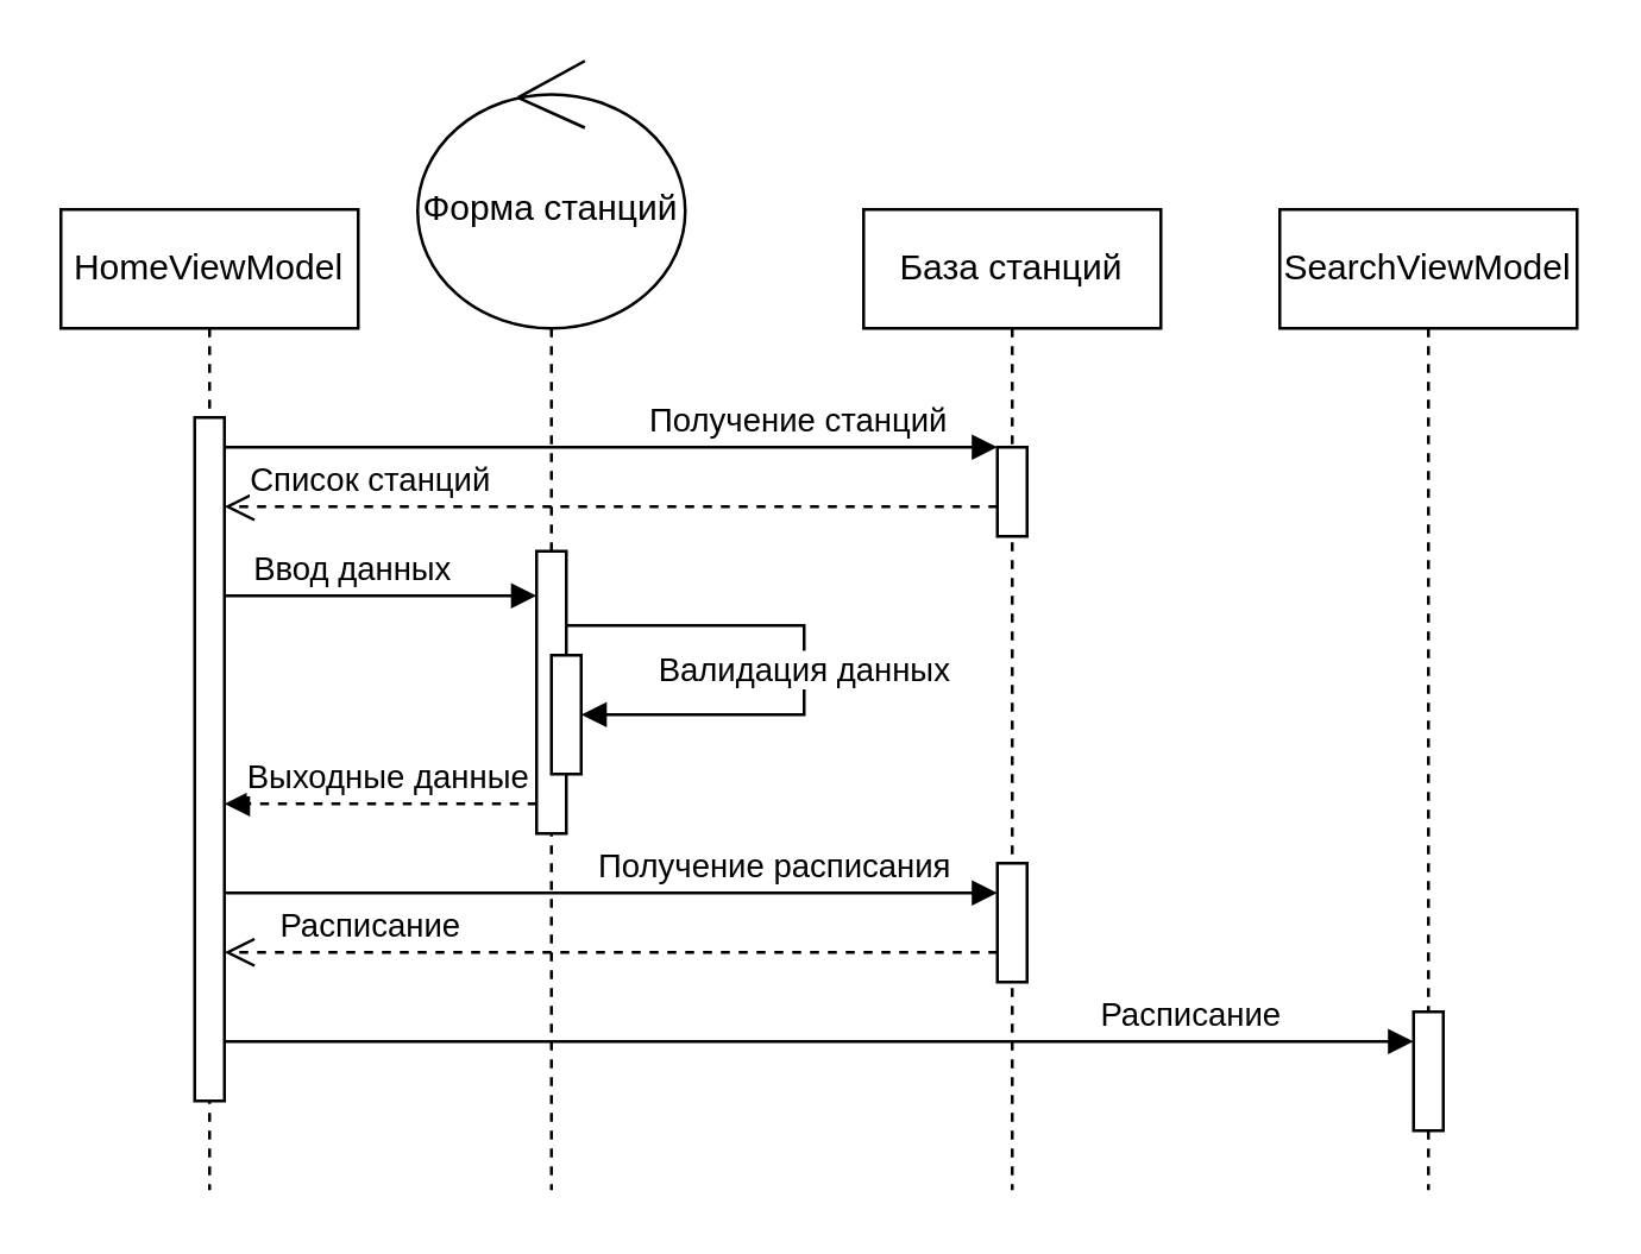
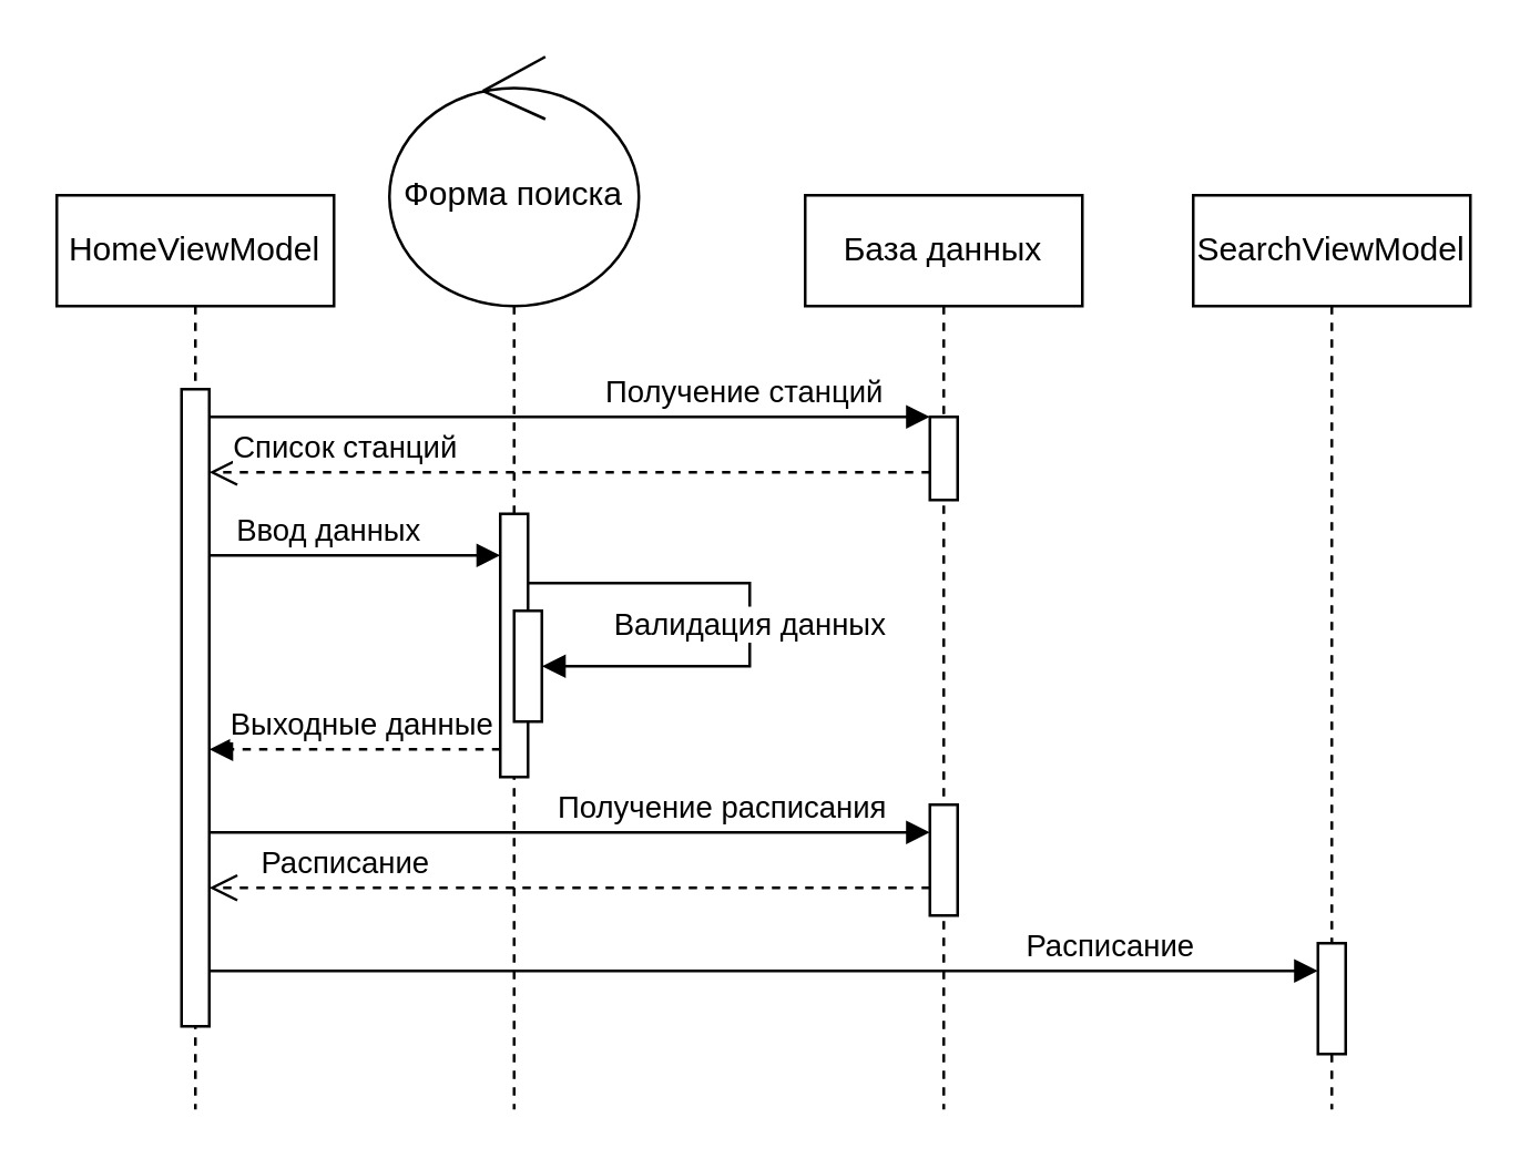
  <mxCell id="0" />
  <mxCell id="1" parent="0" />
  <mxCell id="2" value="HomeViewModel" style="shape=umlLifeline;perimeter=lifelinePerimeter;whiteSpace=wrap;html=1;container=0;dropTarget=0;collapsible=0;recursiveResize=0;outlineConnect=0;portConstraint=eastwest;newEdgeStyle={&quot;edgeStyle&quot;:&quot;elbowEdgeStyle&quot;,&quot;elbow&quot;:&quot;vertical&quot;,&quot;curved&quot;:0,&quot;rounded&quot;:0};" vertex="1" parent="1"><mxGeometry x="20" y="70" width="100" height="330" as="geometry" /></mxCell>
  <mxCell id="3" value="&lt;span style=&quot;color: rgba(0, 0, 0, 0); font-family: monospace; font-size: 0px; text-align: start;&quot;&gt;%3CmxGraphModel%3E%3Croot%3E%3CmxCell%20id%3D%220%22%2F%3E%3CmxCell%20id%3D%221%22%20parent%3D%220%22%2F%3E%3CmxCell%20id%3D%222%22%20value%3D%22dispatch%22%20style%3D%22html%3D1%3BverticalAlign%3Dbottom%3BendArrow%3Dblock%3BedgeStyle%3DelbowEdgeStyle%3Belbow%3Dvertical%3Bcurved%3D0%3Brounded%3D0%3B%22%20edge%3D%221%22%20parent%3D%221%22%3E%3CmxGeometry%20relative%3D%221%22%20as%3D%22geometry%22%3E%3CmxPoint%20x%3D%22530%22%20y%3D%22230%22%20as%3D%22sourcePoint%22%2F%3E%3CArray%20as%3D%22points%22%3E%3CmxPoint%20x%3D%22610%22%20y%3D%22230%22%2F%3E%3C%2FArray%3E%3CmxPoint%20x%3D%22675%22%20y%3D%22230%22%20as%3D%22targetPoint%22%2F%3E%3C%2FmxGeometry%3E%3C%2FmxCell%3E%3C%2Froot%3E%3C%2FmxGraphModel%3E&lt;/span&gt;" style="html=1;points=[];perimeter=orthogonalPerimeter;outlineConnect=0;targetShapes=umlLifeline;portConstraint=eastwest;newEdgeStyle={&quot;edgeStyle&quot;:&quot;elbowEdgeStyle&quot;,&quot;elbow&quot;:&quot;vertical&quot;,&quot;curved&quot;:0,&quot;rounded&quot;:0};" vertex="1" parent="2"><mxGeometry x="45" y="70" width="10" height="230" as="geometry" /></mxCell>
- <mxCell id="4" value="База станций" style="shape=umlLifeline;perimeter=lifelinePerimeter;whiteSpace=wrap;html=1;container=0;dropTarget=0;collapsible=0;recursiveResize=0;outlineConnect=0;portConstraint=eastwest;newEdgeStyle={&quot;edgeStyle&quot;:&quot;elbowEdgeStyle&quot;,&quot;elbow&quot;:&quot;vertical&quot;,&quot;curved&quot;:0,&quot;rounded&quot;:0};" vertex="1" parent="1"><mxGeometry x="290" y="70" width="100" height="330" as="geometry" /></mxCell>
+ <mxCell id="4" value="База данных" style="shape=umlLifeline;perimeter=lifelinePerimeter;whiteSpace=wrap;html=1;container=0;dropTarget=0;collapsible=0;recursiveResize=0;outlineConnect=0;portConstraint=eastwest;newEdgeStyle={&quot;edgeStyle&quot;:&quot;elbowEdgeStyle&quot;,&quot;elbow&quot;:&quot;vertical&quot;,&quot;curved&quot;:0,&quot;rounded&quot;:0};" vertex="1" parent="1"><mxGeometry x="290" y="70" width="100" height="330" as="geometry" /></mxCell>
  <mxCell id="5" value="" style="html=1;points=[];perimeter=orthogonalPerimeter;outlineConnect=0;targetShapes=umlLifeline;portConstraint=eastwest;newEdgeStyle={&quot;edgeStyle&quot;:&quot;elbowEdgeStyle&quot;,&quot;elbow&quot;:&quot;vertical&quot;,&quot;curved&quot;:0,&quot;rounded&quot;:0};" vertex="1" parent="4"><mxGeometry x="45" y="80" width="10" height="30" as="geometry" /></mxCell>
  <mxCell id="6" value="Получение станций" style="html=1;verticalAlign=bottom;endArrow=block;edgeStyle=elbowEdgeStyle;elbow=vertical;curved=0;rounded=0;" edge="1" parent="1" source="3" target="5"><mxGeometry x="0.483" relative="1" as="geometry"><mxPoint x="280" y="150" as="sourcePoint" /><Array as="points"><mxPoint x="260" y="150" /></Array><mxPoint as="offset" /></mxGeometry></mxCell>
  <mxCell id="7" value="Список станций" style="html=1;verticalAlign=bottom;endArrow=open;dashed=1;endSize=8;edgeStyle=elbowEdgeStyle;elbow=vertical;curved=0;rounded=0;" edge="1" parent="1" source="5" target="3"><mxGeometry x="0.621" relative="1" as="geometry"><mxPoint x="155" y="265" as="targetPoint" /><Array as="points"><mxPoint x="220" y="170" /></Array><mxPoint x="350" y="260" as="sourcePoint" /><mxPoint as="offset" /></mxGeometry></mxCell>
  <mxCell id="8" value="Ввод данных" style="html=1;verticalAlign=bottom;endArrow=block;edgeStyle=elbowEdgeStyle;elbow=vertical;curved=0;rounded=0;" edge="1" parent="1" source="3" target="10"><mxGeometry x="-0.174" relative="1" as="geometry"><mxPoint x="80" y="170" as="sourcePoint" /><Array as="points"><mxPoint x="140" y="200" /><mxPoint x="120" y="170" /></Array><mxPoint x="160" y="170" as="targetPoint" /><mxPoint as="offset" /></mxGeometry></mxCell>
- <mxCell id="9" value="Форма станций" style="shape=umlLifeline;participant=umlControl;perimeter=lifelinePerimeter;whiteSpace=wrap;html=1;container=1;collapsible=0;recursiveResize=0;verticalAlign=top;spacingTop=36;outlineConnect=0;size=90;" vertex="1" parent="1"><mxGeometry x="140" y="20" width="90" height="380" as="geometry" /></mxCell>
+ <mxCell id="9" value="Форма поиска" style="shape=umlLifeline;participant=umlControl;perimeter=lifelinePerimeter;whiteSpace=wrap;html=1;container=1;collapsible=0;recursiveResize=0;verticalAlign=top;spacingTop=36;outlineConnect=0;size=90;" vertex="1" parent="1"><mxGeometry x="140" y="20" width="90" height="380" as="geometry" /></mxCell>
  <mxCell id="10" value="&lt;span style=&quot;color: rgba(0, 0, 0, 0); font-family: monospace; font-size: 0px; text-align: start;&quot;&gt;%3CmxGraphModel%3E%3Croot%3E%3CmxCell%20id%3D%220%22%2F%3E%3CmxCell%20id%3D%221%22%20parent%3D%220%22%2F%3E%3CmxCell%20id%3D%222%22%20value%3D%22dispatch%22%20style%3D%22html%3D1%3BverticalAlign%3Dbottom%3BendArrow%3Dblock%3BedgeStyle%3DelbowEdgeStyle%3Belbow%3Dvertical%3Bcurved%3D0%3Brounded%3D0%3B%22%20edge%3D%221%22%20parent%3D%221%22%3E%3CmxGeometry%20relative%3D%221%22%20as%3D%22geometry%22%3E%3CmxPoint%20x%3D%22530%22%20y%3D%22230%22%20as%3D%22sourcePoint%22%2F%3E%3CArray%20as%3D%22points%22%3E%3CmxPoint%20x%3D%22610%22%20y%3D%22230%22%2F%3E%3C%2FArray%3E%3CmxPoint%20x%3D%22675%22%20y%3D%22230%22%20as%3D%22targetPoint%22%2F%3E%3C%2FmxGeometry%3E%3C%2FmxCell%3E%3C%2Froot%3E%3C%2FmxGraphModel%3E&lt;/span&gt;" style="html=1;points=[];perimeter=orthogonalPerimeter;outlineConnect=0;targetShapes=umlLifeline;portConstraint=eastwest;newEdgeStyle={&quot;edgeStyle&quot;:&quot;elbowEdgeStyle&quot;,&quot;elbow&quot;:&quot;vertical&quot;,&quot;curved&quot;:0,&quot;rounded&quot;:0};" vertex="1" parent="9"><mxGeometry x="40" y="165" width="10" height="95" as="geometry" /></mxCell>
  <mxCell id="11" value="" style="html=1;points=[];perimeter=orthogonalPerimeter;outlineConnect=0;targetShapes=umlLifeline;portConstraint=eastwest;newEdgeStyle={&quot;edgeStyle&quot;:&quot;elbowEdgeStyle&quot;,&quot;elbow&quot;:&quot;vertical&quot;,&quot;curved&quot;:0,&quot;rounded&quot;:0};" vertex="1" parent="9"><mxGeometry x="45" y="200" width="10" height="40" as="geometry" /></mxCell>
  <mxCell id="12" value="Валидация данных" style="html=1;verticalAlign=bottom;endArrow=block;edgeStyle=elbowEdgeStyle;elbow=vertical;curved=0;rounded=0;" edge="1" parent="9" source="10" target="11"><mxGeometry x="0.128" relative="1" as="geometry"><mxPoint x="-55" y="160" as="sourcePoint" /><Array as="points"><mxPoint x="130" y="190" /></Array><mxPoint x="50" y="160" as="targetPoint" /><mxPoint as="offset" /></mxGeometry></mxCell>
  <mxCell id="13" value="Выходные данные" style="html=1;verticalAlign=bottom;endArrow=block;edgeStyle=elbowEdgeStyle;elbow=vertical;curved=0;rounded=0;dashed=1;" edge="1" parent="1" source="10" target="3"><mxGeometry x="-0.048" relative="1" as="geometry"><mxPoint x="155" y="240" as="sourcePoint" /><Array as="points"><mxPoint x="110" y="270" /></Array><mxPoint x="100" y="240" as="targetPoint" /><mxPoint as="offset" /></mxGeometry></mxCell>
  <mxCell id="14" value="" style="html=1;points=[];perimeter=orthogonalPerimeter;outlineConnect=0;targetShapes=umlLifeline;portConstraint=eastwest;newEdgeStyle={&quot;edgeStyle&quot;:&quot;elbowEdgeStyle&quot;,&quot;elbow&quot;:&quot;vertical&quot;,&quot;curved&quot;:0,&quot;rounded&quot;:0};" vertex="1" parent="1"><mxGeometry x="335" y="290" width="10" height="40" as="geometry" /></mxCell>
  <mxCell id="15" value="Получение расписания" style="html=1;verticalAlign=bottom;endArrow=block;edgeStyle=elbowEdgeStyle;elbow=vertical;curved=0;rounded=0;" edge="1" parent="1" source="3" target="14"><mxGeometry x="0.423" relative="1" as="geometry"><mxPoint x="85" y="300" as="sourcePoint" /><Array as="points"><mxPoint x="150" y="300" /><mxPoint x="130" y="270" /></Array><mxPoint x="190" y="300" as="targetPoint" /><mxPoint as="offset" /></mxGeometry></mxCell>
  <mxCell id="16" value="Расписание" style="html=1;verticalAlign=bottom;endArrow=open;dashed=1;endSize=8;edgeStyle=elbowEdgeStyle;elbow=vertical;curved=0;rounded=0;" edge="1" parent="1" source="14" target="3"><mxGeometry x="0.621" relative="1" as="geometry"><mxPoint x="70" y="320" as="targetPoint" /><Array as="points"><mxPoint x="215" y="320" /></Array><mxPoint x="360" y="320" as="sourcePoint" /><mxPoint as="offset" /></mxGeometry></mxCell>
  <mxCell id="17" value="SearchViewModel" style="shape=umlLifeline;perimeter=lifelinePerimeter;whiteSpace=wrap;html=1;container=1;collapsible=0;recursiveResize=0;outlineConnect=0;fontSize=12;" vertex="1" parent="1"><mxGeometry x="430" y="70" width="100" height="330" as="geometry" /></mxCell>
  <mxCell id="18" value="" style="html=1;points=[];perimeter=orthogonalPerimeter;outlineConnect=0;targetShapes=umlLifeline;portConstraint=eastwest;newEdgeStyle={&quot;edgeStyle&quot;:&quot;elbowEdgeStyle&quot;,&quot;elbow&quot;:&quot;vertical&quot;,&quot;curved&quot;:0,&quot;rounded&quot;:0};" vertex="1" parent="17"><mxGeometry x="45" y="270" width="10" height="40" as="geometry" /></mxCell>
  <mxCell id="19" value="Расписание" style="html=1;verticalAlign=bottom;endArrow=block;edgeStyle=elbowEdgeStyle;elbow=vertical;curved=0;rounded=0;" edge="1" parent="1" source="3" target="18"><mxGeometry x="0.625" relative="1" as="geometry"><mxPoint x="30" y="370" as="sourcePoint" /><Array as="points"><mxPoint x="220" y="350" /><mxPoint x="220" y="370" /><mxPoint x="85" y="340" /></Array><mxPoint x="290" y="370" as="targetPoint" /><mxPoint as="offset" /></mxGeometry></mxCell>
